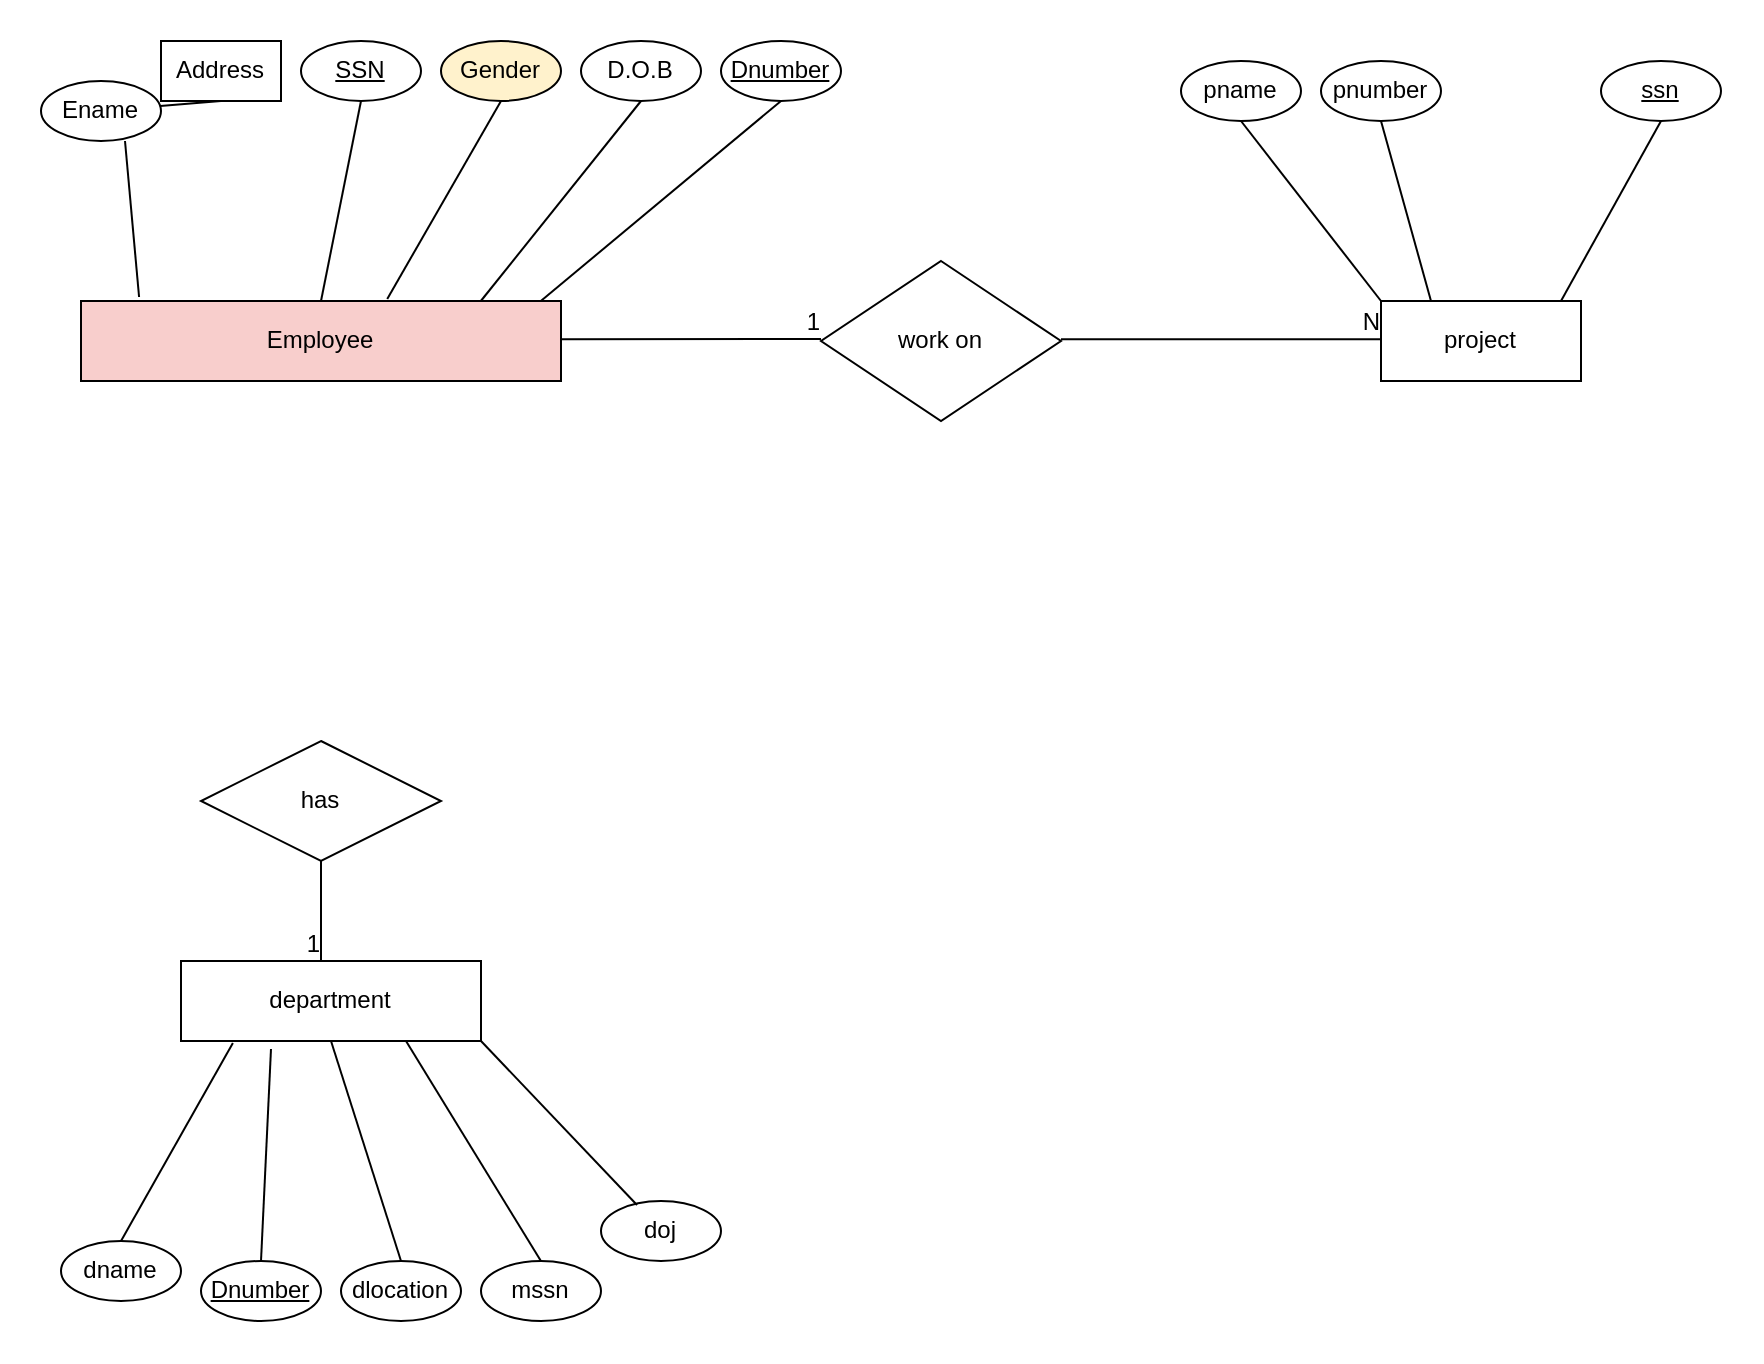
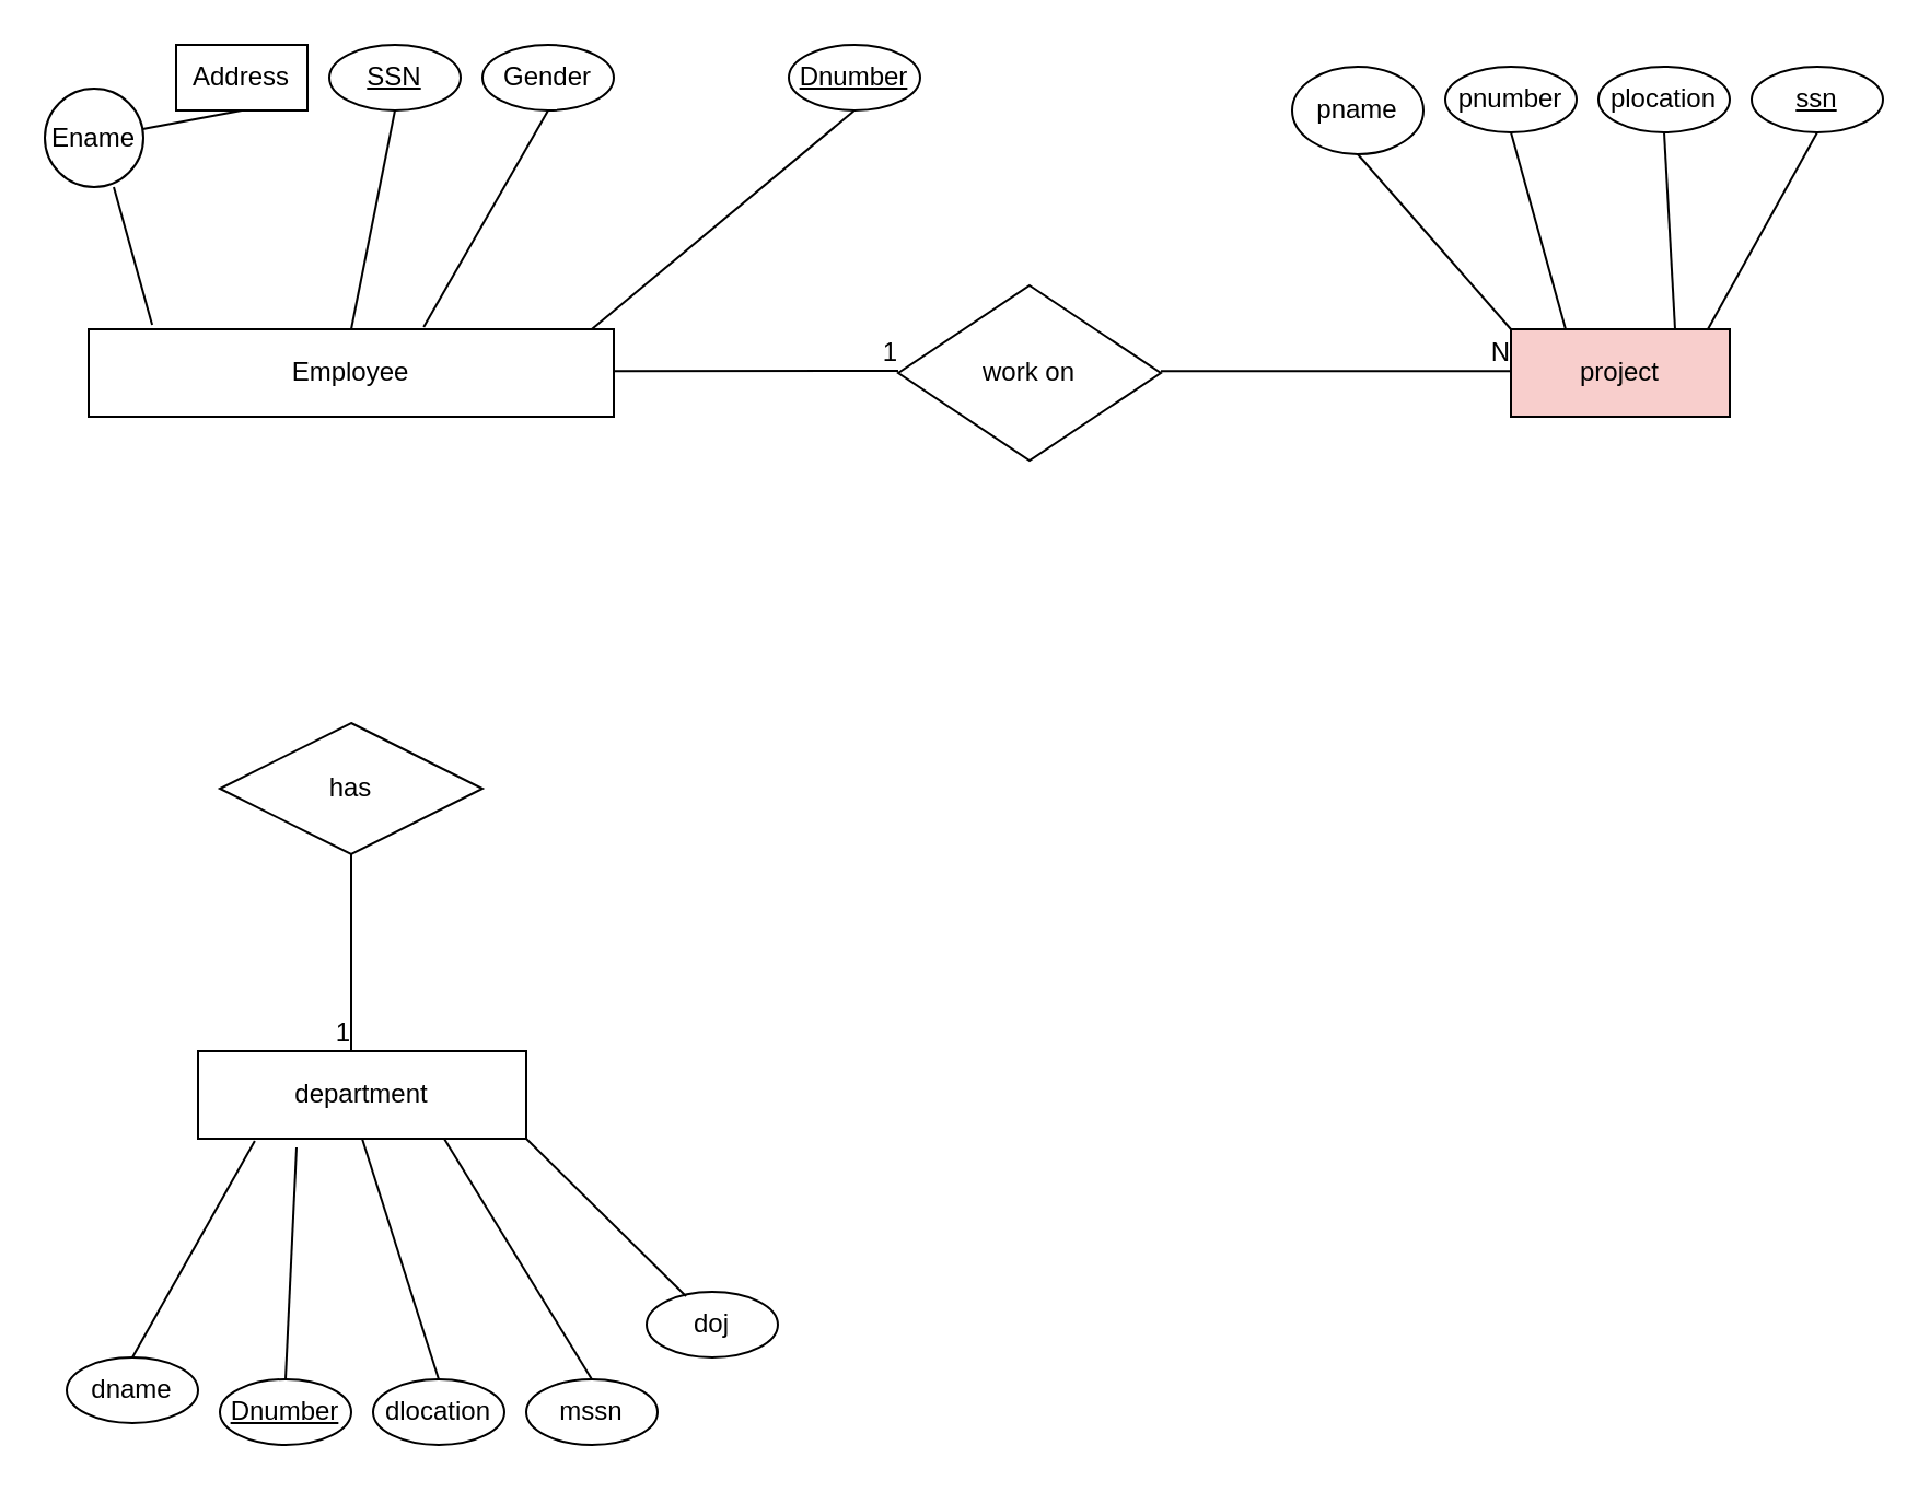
  <mxCell id="0" />
  <mxCell id="1" parent="0" />
- <mxCell id="2" value="Employee" style="whiteSpace=wrap;html=1;align=center;fillColor=#f8cecc;" vertex="1" parent="1"><mxGeometry x="40" y="150" width="240" height="40" as="geometry" /></mxCell>
- <mxCell id="3" value="Ename" style="ellipse;whiteSpace=wrap;html=1;align=center;" vertex="1" parent="1"><mxGeometry y="40" width="60" height="30" as="geometry" x="20" /></mxCell>
+ <mxCell id="2" value="Employee" style="whiteSpace=wrap;html=1;align=center;" vertex="1" parent="1"><mxGeometry x="40" y="150" width="240" height="40" as="geometry" /></mxCell>
+ <mxCell id="3" value="Ename" style="ellipse;whiteSpace=wrap;html=1;align=center;" vertex="1" parent="1"><mxGeometry x="20" y="40" width="45" height="45" as="geometry" /></mxCell>
  <mxCell id="4" value="" style="endArrow=none;html=1;rounded=0;entryX=0.121;entryY=-0.05;entryDx=0;entryDy=0;entryPerimeter=0;exitX=0.7;exitY=1;exitDx=0;exitDy=0;exitPerimeter=0;" edge="1" parent="1" source="3" target="2"><mxGeometry relative="1" as="geometry"><mxPoint x="100" y="40" as="sourcePoint" /><mxPoint x="260" y="40" as="targetPoint" /></mxGeometry></mxCell>
  <mxCell id="5" value="Address" style="whiteSpace=wrap;html=1;align=center;rounded=0;" vertex="1" parent="1"><mxGeometry x="80" y="20" width="60" height="30" as="geometry" /></mxCell>
  <mxCell id="6" value="" style="endArrow=none;html=1;rounded=0;exitX=0.5;exitY=1;exitDx=0;exitDy=0;" edge="1" parent="1" source="5" target="3"><mxGeometry relative="1" as="geometry"><mxPoint x="120" y="50" as="sourcePoint" /><mxPoint x="151" y="108" as="targetPoint" /></mxGeometry></mxCell>
- <mxCell id="7" value="Gender" style="ellipse;whiteSpace=wrap;html=1;align=center;fillColor=#fff2cc;" vertex="1" parent="1"><mxGeometry x="220" y="20" width="60" height="30" as="geometry" /></mxCell>
- <mxCell id="8" value="D.O.B" style="ellipse;whiteSpace=wrap;html=1;align=center;" vertex="1" parent="1"><mxGeometry x="290" y="20" width="60" height="30" as="geometry" /></mxCell>
+ <mxCell id="7" value="Gender" style="ellipse;whiteSpace=wrap;html=1;align=center;" vertex="1" parent="1"><mxGeometry x="220" y="20" width="60" height="30" as="geometry" /></mxCell>
  <mxCell id="9" value="" style="endArrow=none;html=1;rounded=0;entryX=0.5;entryY=0;entryDx=0;entryDy=0;" edge="1" parent="1" target="2"><mxGeometry relative="1" as="geometry"><mxPoint x="180" y="50" as="sourcePoint" /><mxPoint x="340" y="50" as="targetPoint" /></mxGeometry></mxCell>
  <mxCell id="10" value="" style="endArrow=none;html=1;rounded=0;entryX=0.638;entryY=-0.025;entryDx=0;entryDy=0;entryPerimeter=0;" edge="1" parent="1" target="2"><mxGeometry relative="1" as="geometry"><mxPoint x="250" y="50" as="sourcePoint" /><mxPoint x="410" y="50" as="targetPoint" /></mxGeometry></mxCell>
- <mxCell id="11" value="" style="endArrow=none;html=1;rounded=0;entryX=0.5;entryY=1;entryDx=0;entryDy=0;exitX=0.833;exitY=0;exitDx=0;exitDy=0;exitPerimeter=0;" edge="1" parent="1" source="2" target="8"><mxGeometry relative="1" as="geometry"><mxPoint x="200" y="150" as="sourcePoint" /><mxPoint x="360" y="150" as="targetPoint" /></mxGeometry></mxCell>
  <mxCell id="12" value="" style="endArrow=none;html=1;rounded=0;entryX=0.958;entryY=0;entryDx=0;entryDy=0;entryPerimeter=0;" edge="1" parent="1" target="2"><mxGeometry relative="1" as="geometry"><mxPoint x="390" y="50" as="sourcePoint" /><mxPoint x="480" y="50" as="targetPoint" /></mxGeometry></mxCell>
  <mxCell id="13" value="SSN" style="ellipse;whiteSpace=wrap;html=1;align=center;fontStyle=4;" vertex="1" parent="1"><mxGeometry x="150" y="20" width="60" height="30" as="geometry" /></mxCell>
  <mxCell id="14" value="Dnumber" style="ellipse;whiteSpace=wrap;html=1;align=center;fontStyle=4;" vertex="1" parent="1"><mxGeometry x="360" y="20" width="60" height="30" as="geometry" /></mxCell>
  <mxCell id="15" value="" style="endArrow=none;html=1;rounded=0;" edge="1" parent="1"><mxGeometry relative="1" as="geometry"><mxPoint x="280" y="169.17" as="sourcePoint" /><mxPoint x="410" y="169" as="targetPoint" /></mxGeometry></mxCell>
  <mxCell id="16" value="1" style="resizable=0;html=1;align=right;verticalAlign=bottom;" connectable="0" vertex="1" parent="15"><mxGeometry x="1" relative="1" as="geometry" /></mxCell>
  <mxCell id="17" value="work on" style="shape=rhombus;perimeter=rhombusPerimeter;whiteSpace=wrap;html=1;align=center;" vertex="1" parent="1"><mxGeometry x="410" y="130" width="120" height="80" as="geometry" /></mxCell>
  <mxCell id="18" value="" style="endArrow=none;html=1;rounded=0;" edge="1" parent="1"><mxGeometry relative="1" as="geometry"><mxPoint x="530" y="169.17" as="sourcePoint" /><mxPoint x="690" y="169.17" as="targetPoint" /></mxGeometry></mxCell>
  <mxCell id="19" value="N" style="resizable=0;html=1;align=right;verticalAlign=bottom;" connectable="0" vertex="1" parent="18"><mxGeometry x="1" relative="1" as="geometry" /></mxCell>
- <mxCell id="20" value="project" style="whiteSpace=wrap;html=1;align=center;" vertex="1" parent="1"><mxGeometry x="690" y="150" width="100" height="40" as="geometry" /></mxCell>
- <mxCell id="21" value="pname" style="ellipse;whiteSpace=wrap;html=1;align=center;" vertex="1" parent="1"><mxGeometry x="590" y="30" width="60" height="30" as="geometry" /></mxCell>
+ <mxCell id="20" value="project" style="whiteSpace=wrap;html=1;align=center;fillColor=#f8cecc;" vertex="1" parent="1"><mxGeometry x="690" y="150" width="100" height="40" as="geometry" /></mxCell>
+ <mxCell id="21" value="pname" style="ellipse;whiteSpace=wrap;html=1;align=center;" vertex="1" parent="1"><mxGeometry x="590" y="30" width="60" height="40" as="geometry" /></mxCell>
  <mxCell id="22" value="pnumber" style="ellipse;whiteSpace=wrap;html=1;align=center;" vertex="1" parent="1"><mxGeometry x="660" y="30" width="60" height="30" as="geometry" /></mxCell>
+ <mxCell id="23" value="plocation" style="ellipse;whiteSpace=wrap;html=1;align=center;" vertex="1" parent="1"><mxGeometry x="730" y="30" width="60" height="30" as="geometry" /></mxCell>
  <mxCell id="24" value="ssn" style="ellipse;whiteSpace=wrap;html=1;align=center;fontStyle=4;" vertex="1" parent="1"><mxGeometry x="800" y="30" width="60" height="30" as="geometry" /></mxCell>
  <mxCell id="25" value="" style="endArrow=none;html=1;rounded=0;exitX=0.5;exitY=1;exitDx=0;exitDy=0;entryX=0;entryY=0;entryDx=0;entryDy=0;" edge="1" parent="1" source="21" target="20"><mxGeometry relative="1" as="geometry"><mxPoint x="600" y="120" as="sourcePoint" /><mxPoint x="760" y="120" as="targetPoint" /></mxGeometry></mxCell>
  <mxCell id="26" value="" style="endArrow=none;html=1;rounded=0;exitX=0.5;exitY=1;exitDx=0;exitDy=0;entryX=0.25;entryY=0;entryDx=0;entryDy=0;" edge="1" parent="1" target="20"><mxGeometry relative="1" as="geometry"><mxPoint x="690" y="60" as="sourcePoint" /><mxPoint x="720" y="140" as="targetPoint" /></mxGeometry></mxCell>
+ <mxCell id="27" value="" style="endArrow=none;html=1;rounded=0;exitX=0.5;exitY=1;exitDx=0;exitDy=0;entryX=0.75;entryY=0;entryDx=0;entryDy=0;" edge="1" parent="1" source="23" target="20"><mxGeometry relative="1" as="geometry"><mxPoint x="770" y="70" as="sourcePoint" /><mxPoint x="795" y="160" as="targetPoint" /></mxGeometry></mxCell>
  <mxCell id="28" value="" style="endArrow=none;html=1;rounded=0;exitX=0.5;exitY=1;exitDx=0;exitDy=0;entryX=0.9;entryY=0;entryDx=0;entryDy=0;entryPerimeter=0;" edge="1" parent="1" source="24" target="20"><mxGeometry relative="1" as="geometry"><mxPoint x="820" y="70" as="sourcePoint" /><mxPoint x="825" y="160" as="targetPoint" /></mxGeometry></mxCell>
- <mxCell id="29" value="has" style="shape=rhombus;perimeter=rhombusPerimeter;whiteSpace=wrap;html=1;align=center;" vertex="1" parent="1"><mxGeometry x="100" y="370" width="120" height="60" as="geometry" /></mxCell>
+ <mxCell id="29" value="has" style="shape=rhombus;perimeter=rhombusPerimeter;whiteSpace=wrap;html=1;align=center;" vertex="1" parent="1"><mxGeometry x="100" y="330" width="120" height="60" as="geometry" /></mxCell>
  <mxCell id="30" value="" style="endArrow=none;html=1;rounded=0;exitX=0.5;exitY=1;exitDx=0;exitDy=0;" edge="1" parent="1" source="29"><mxGeometry relative="1" as="geometry"><mxPoint x="130" y="430" as="sourcePoint" /><mxPoint x="160" y="480" as="targetPoint" /></mxGeometry></mxCell>
  <mxCell id="31" value="1" style="resizable=0;html=1;align=right;verticalAlign=bottom;" connectable="0" vertex="1" parent="30"><mxGeometry x="1" relative="1" as="geometry" /></mxCell>
  <mxCell id="32" value="department" style="whiteSpace=wrap;html=1;align=center;" vertex="1" parent="1"><mxGeometry x="90" y="480" width="150" height="40" as="geometry" /></mxCell>
  <mxCell id="33" value="dname" style="ellipse;whiteSpace=wrap;html=1;align=center;" vertex="1" parent="1"><mxGeometry x="30" y="620" width="60" height="30" as="geometry" /></mxCell>
  <mxCell id="34" value="dlocation" style="ellipse;whiteSpace=wrap;html=1;align=center;" vertex="1" parent="1"><mxGeometry x="170" y="630" width="60" height="30" as="geometry" /></mxCell>
  <mxCell id="35" value="mssn" style="ellipse;whiteSpace=wrap;html=1;align=center;" vertex="1" parent="1"><mxGeometry x="240" y="630" width="60" height="30" as="geometry" /></mxCell>
- <mxCell id="36" value="doj" style="ellipse;whiteSpace=wrap;html=1;align=center;" vertex="1" parent="1"><mxGeometry x="300" y="600" width="60" height="30" as="geometry" /></mxCell>
+ <mxCell id="36" value="doj" style="ellipse;whiteSpace=wrap;html=1;align=center;" vertex="1" parent="1"><mxGeometry x="295" y="590" width="60" height="30" as="geometry" /></mxCell>
  <mxCell id="37" value="Dnumber" style="ellipse;whiteSpace=wrap;html=1;align=center;fontStyle=4;" vertex="1" parent="1"><mxGeometry x="100" y="630" width="60" height="30" as="geometry" /></mxCell>
  <mxCell id="38" value="" style="endArrow=none;html=1;rounded=0;entryX=0.958;entryY=0;entryDx=0;entryDy=0;entryPerimeter=0;exitX=0.173;exitY=1.025;exitDx=0;exitDy=0;exitPerimeter=0;" edge="1" parent="1" source="32"><mxGeometry relative="1" as="geometry"><mxPoint x="180.08" y="520" as="sourcePoint" /><mxPoint x="60" y="620" as="targetPoint" /></mxGeometry></mxCell>
  <mxCell id="39" value="" style="endArrow=none;html=1;rounded=0;entryX=0.958;entryY=0;entryDx=0;entryDy=0;entryPerimeter=0;exitX=0.3;exitY=1.1;exitDx=0;exitDy=0;exitPerimeter=0;" edge="1" parent="1" source="32"><mxGeometry relative="1" as="geometry"><mxPoint x="250.08" y="530" as="sourcePoint" /><mxPoint x="130" y="630" as="targetPoint" /></mxGeometry></mxCell>
  <mxCell id="40" value="" style="endArrow=none;html=1;rounded=0;entryX=0.958;entryY=0;entryDx=0;entryDy=0;entryPerimeter=0;exitX=0.5;exitY=1;exitDx=0;exitDy=0;" edge="1" parent="1" source="32"><mxGeometry relative="1" as="geometry"><mxPoint x="320.08" y="530" as="sourcePoint" /><mxPoint x="200" y="630" as="targetPoint" /></mxGeometry></mxCell>
  <mxCell id="41" value="" style="endArrow=none;html=1;rounded=0;entryX=0.958;entryY=0;entryDx=0;entryDy=0;entryPerimeter=0;exitX=0.75;exitY=1;exitDx=0;exitDy=0;" edge="1" parent="1" source="32"><mxGeometry relative="1" as="geometry"><mxPoint x="390.04" y="530" as="sourcePoint" /><mxPoint x="269.96" y="630" as="targetPoint" /></mxGeometry></mxCell>
  <mxCell id="42" value="" style="endArrow=none;html=1;rounded=0;entryX=0.3;entryY=0.067;entryDx=0;entryDy=0;entryPerimeter=0;exitX=0.75;exitY=1;exitDx=0;exitDy=0;" edge="1" parent="1" target="36"><mxGeometry relative="1" as="geometry"><mxPoint x="240" y="520" as="sourcePoint" /><mxPoint x="307.46" y="630" as="targetPoint" /></mxGeometry></mxCell>
